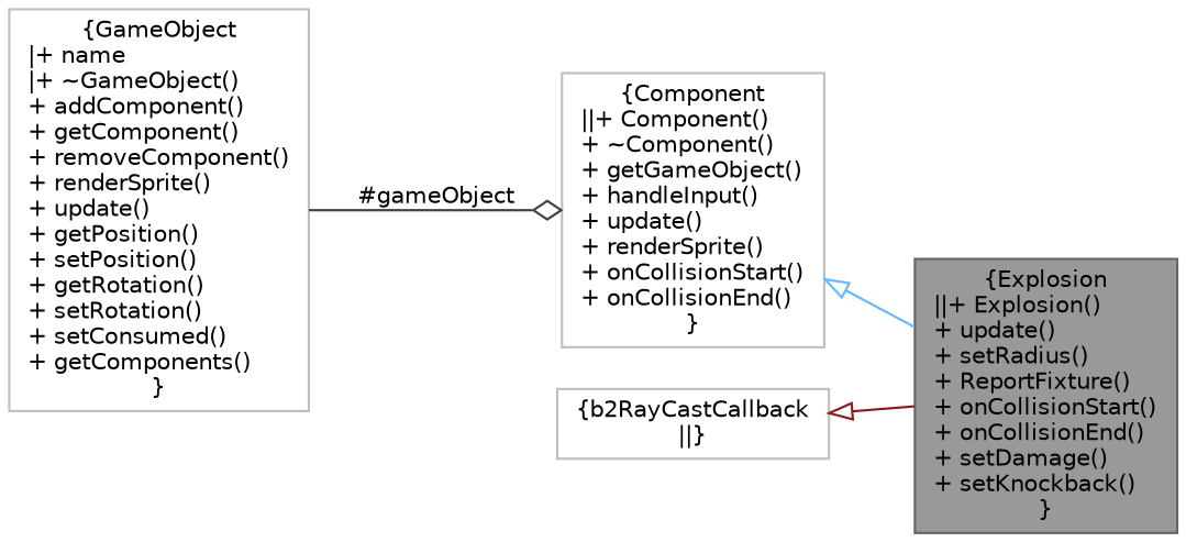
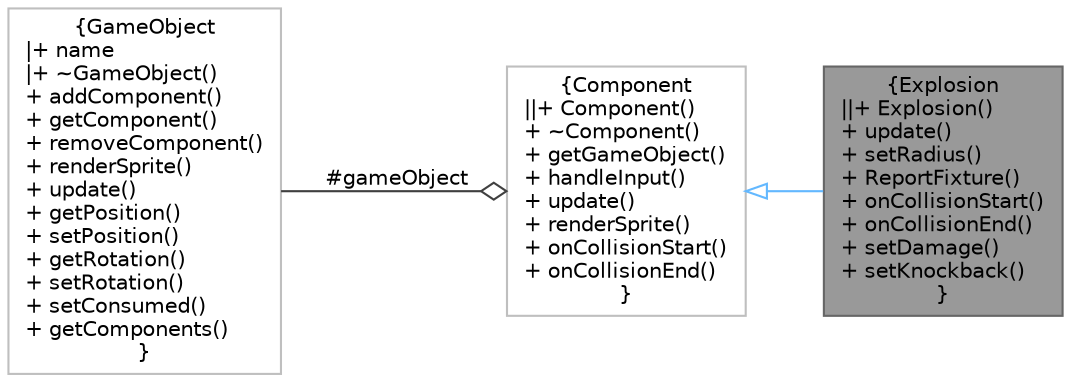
  digraph {
    rankdir=LR
    node [color=grey75 fillcolor=white fontname=Helvetica fontsize=10 shape=box style=filled]
    edge [arrowtail=onormal dir=back fontname=Helvetica fontsize=10 labelfontname=Helvetica labelfontsize=10 style=solid]
    n1 [color=gray40 fillcolor=grey60 fontcolor=black height=0.2 label="{Explosion\n||+ Explosion()\l+ update()\l+ setRadius()\l+ ReportFixture()\l+ onCollisionStart()\l+ onCollisionEnd()\l+ setDamage()\l+ setKnockback()\l}" width=0.4]
    n2 [height=0.2 label="{Component\n||+ Component()\l+ ~Component()\l+ getGameObject()\l+ handleInput()\l+ update()\l+ renderSprite()\l+ onCollisionStart()\l+ onCollisionEnd()\l}" width=0.4]
    n3 [height=0.2 label="{GameObject\n|+ name\l|+ ~GameObject()\l+ addComponent()\l+ getComponent()\l+ removeComponent()\l+ renderSprite()\l+ update()\l+ getPosition()\l+ setPosition()\l+ getRotation()\l+ setRotation()\l+ setConsumed()\l+ getComponents()\l}" width=0.4]
-   n4 [height=0.2 label="{b2RayCastCallback\n||}" width=0.4]
    n2 -> n1 [color=steelblue1]
    n3 -> n2 [arrowhead=odiamond color=grey25 label=" #gameObject" arrowtail="" dir=""]
-   n4 -> n1 [color=firebrick4]
  }
